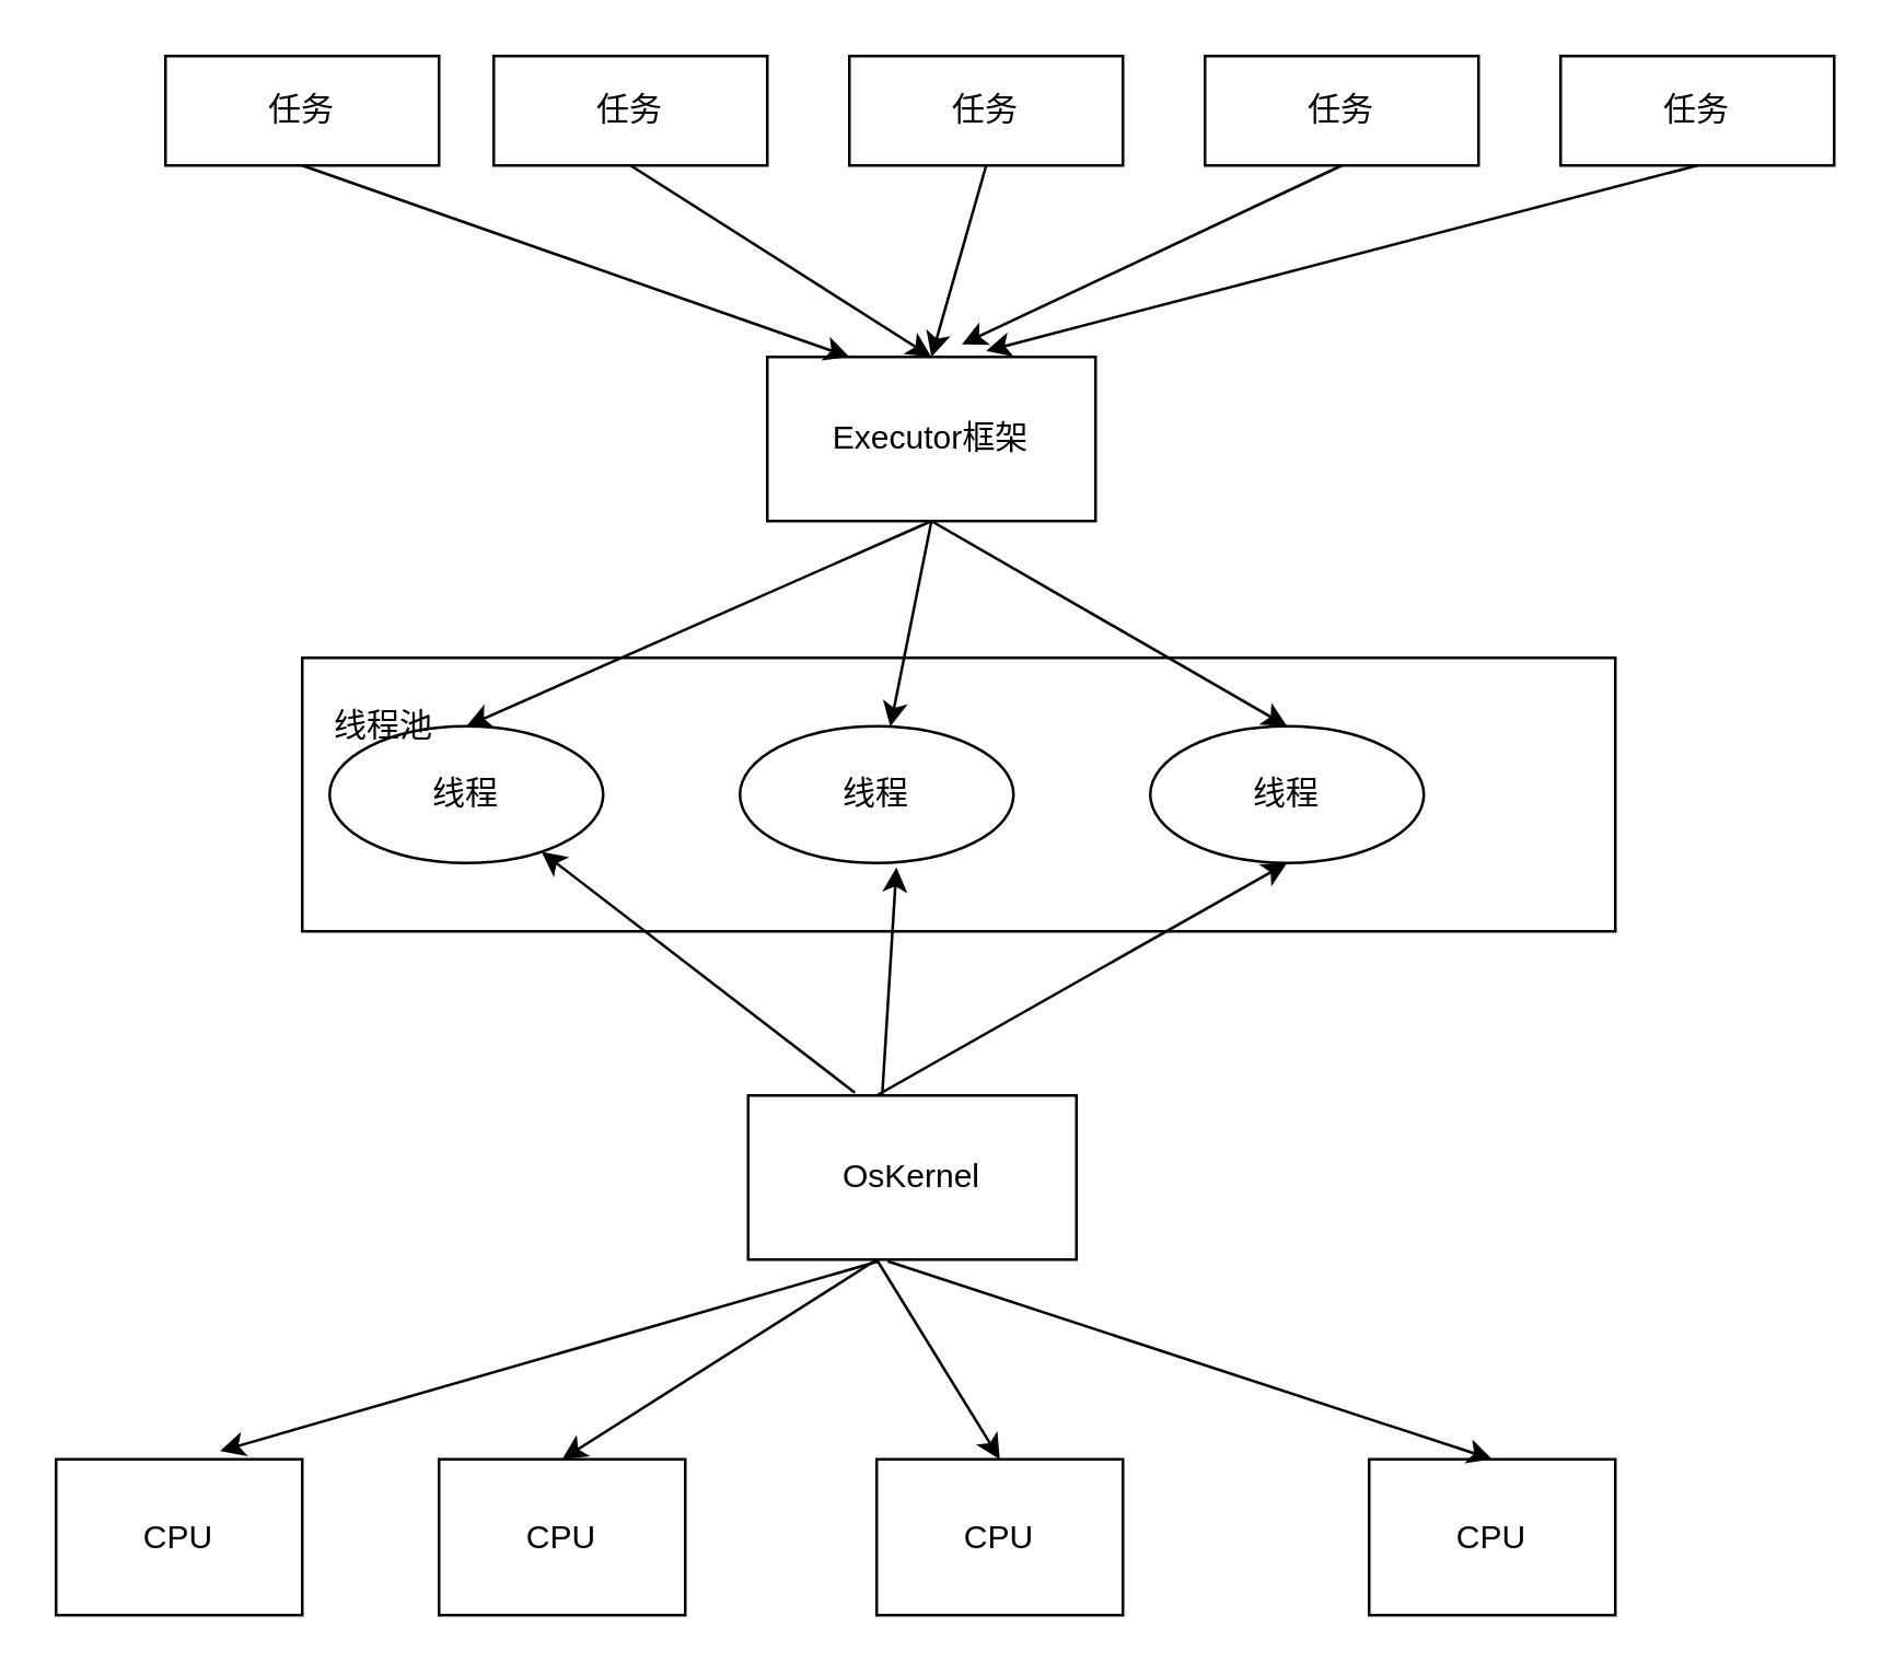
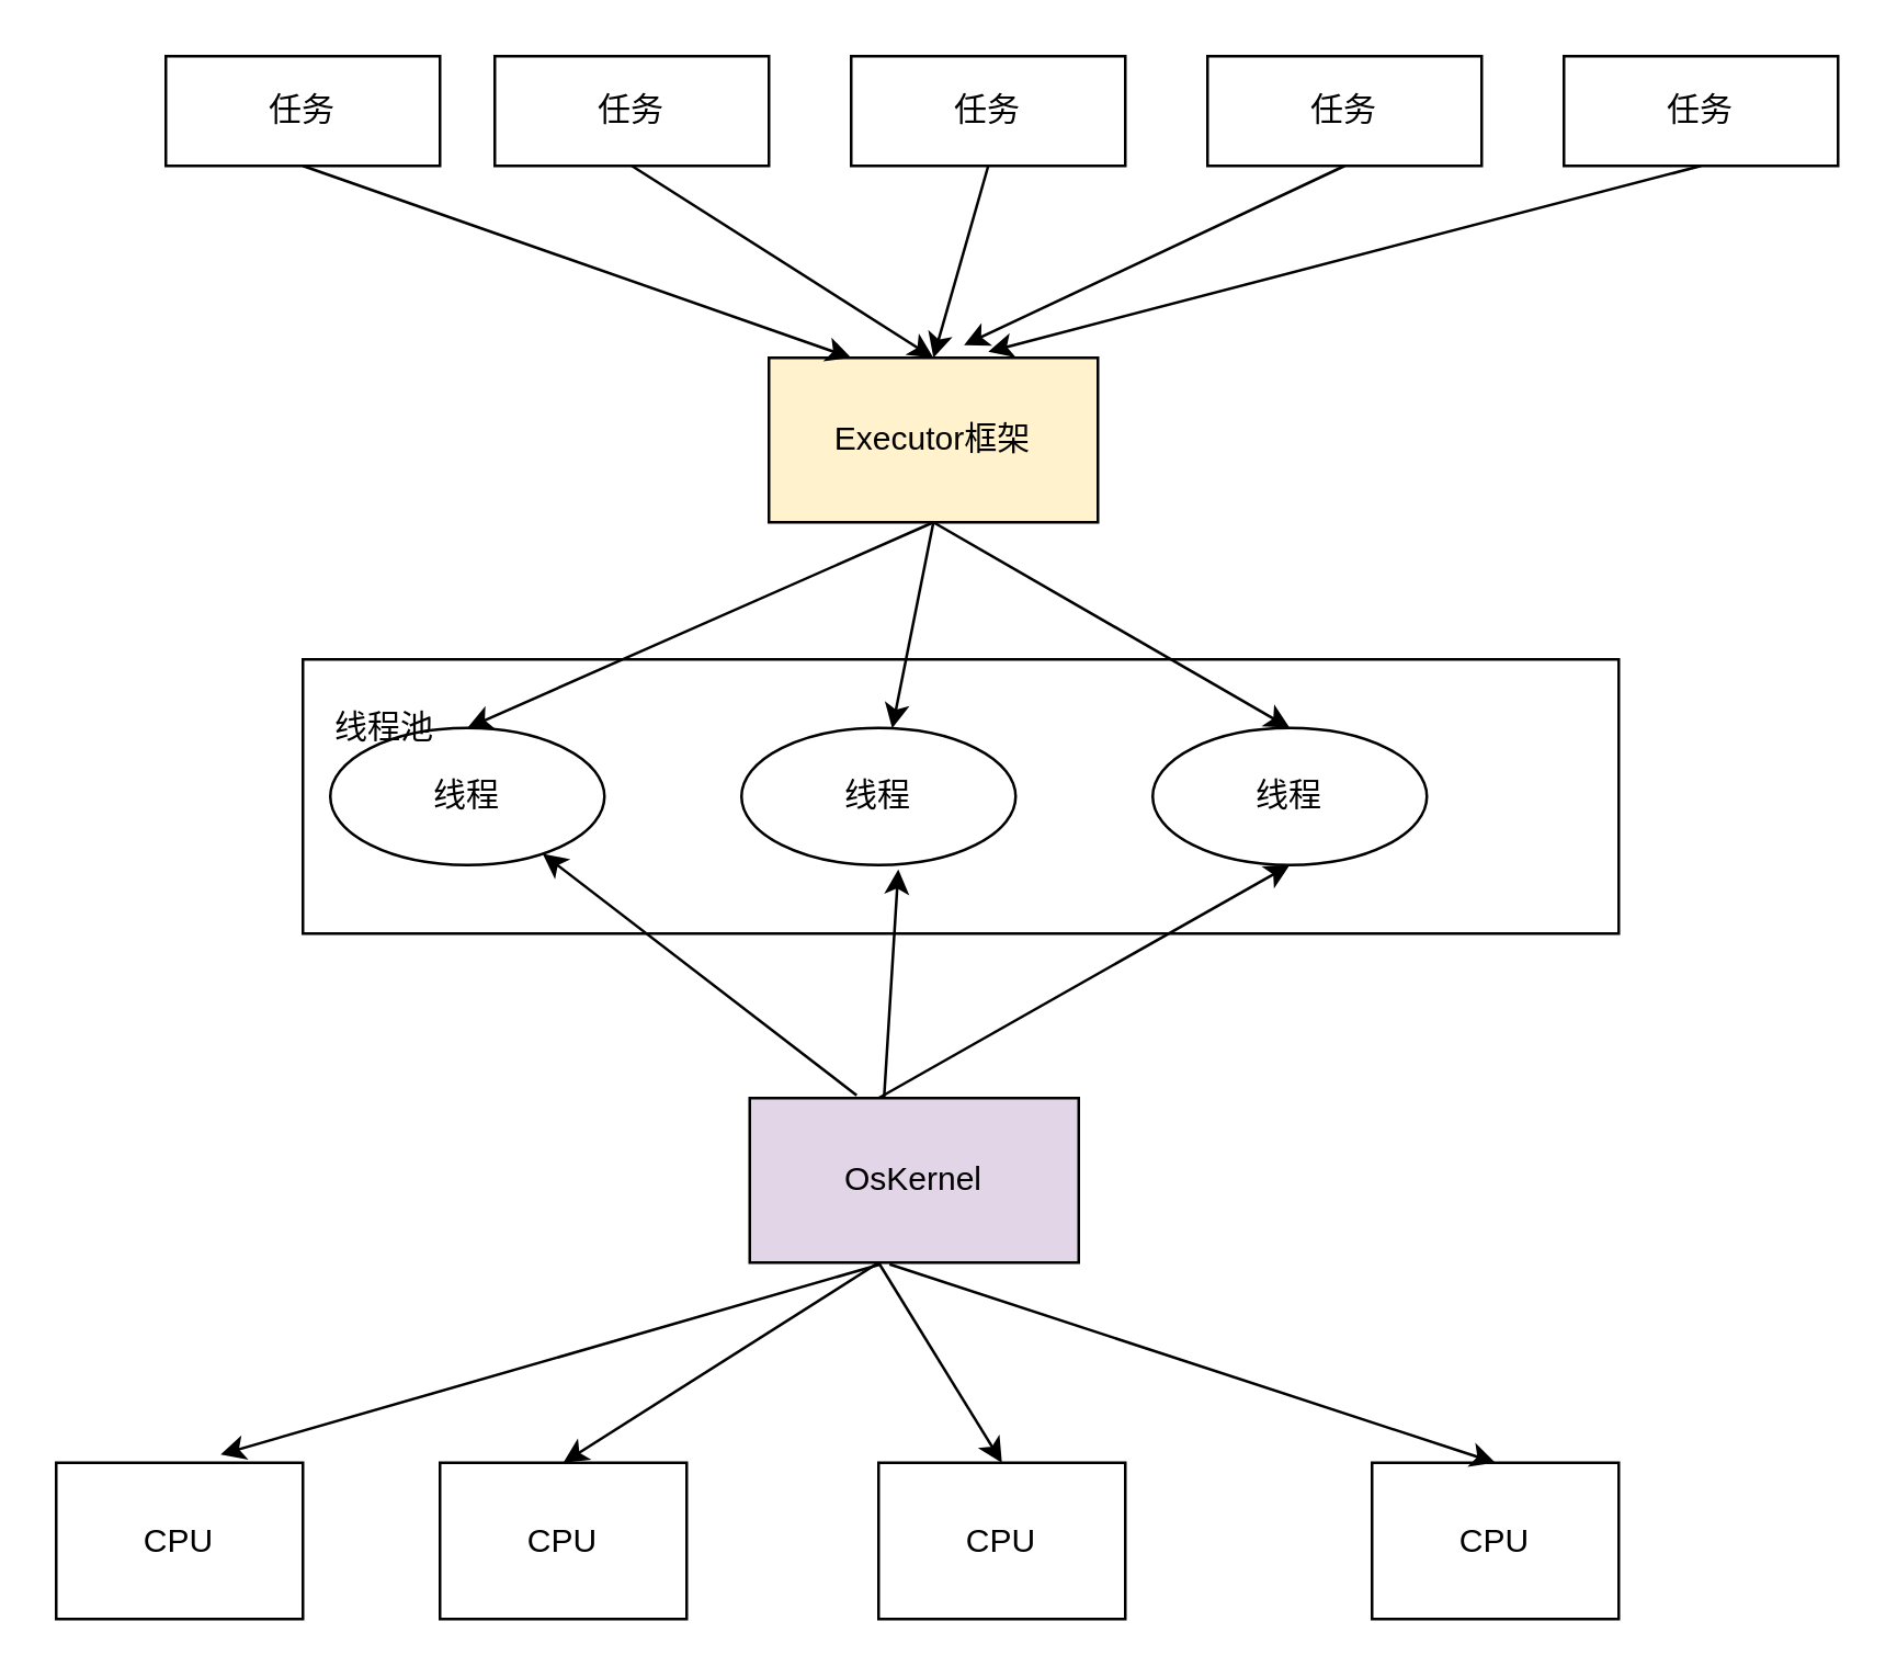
  <mxCell id="0" />
  <mxCell id="1" parent="0" />
  <mxCell id="2" value="任务" style="rounded=0;whiteSpace=wrap;html=1;" vertex="1" parent="1"><mxGeometry x="60" y="20" width="100" height="40" as="geometry" /></mxCell>
  <mxCell id="3" value="任务" style="rounded=0;whiteSpace=wrap;html=1;" vertex="1" parent="1"><mxGeometry x="180" y="20" width="100" height="40" as="geometry" /></mxCell>
  <mxCell id="4" value="任务" style="rounded=0;whiteSpace=wrap;html=1;" vertex="1" parent="1"><mxGeometry x="310" y="20" width="100" height="40" as="geometry" /></mxCell>
  <mxCell id="5" value="任务" style="rounded=0;whiteSpace=wrap;html=1;" vertex="1" parent="1"><mxGeometry x="440" y="20" width="100" height="40" as="geometry" /></mxCell>
  <mxCell id="6" value="任务" style="rounded=0;whiteSpace=wrap;html=1;" vertex="1" parent="1"><mxGeometry x="570" y="20" width="100" height="40" as="geometry" /></mxCell>
- <mxCell id="7" value="Executor框架" style="rounded=0;whiteSpace=wrap;html=1;" vertex="1" parent="1"><mxGeometry x="280" y="130" width="120" height="60" as="geometry" /></mxCell>
+ <mxCell id="7" value="Executor框架" style="rounded=0;whiteSpace=wrap;html=1;fillColor=#fff2cc;" vertex="1" parent="1"><mxGeometry x="280" y="130" width="120" height="60" as="geometry" /></mxCell>
  <mxCell id="8" value="" style="endArrow=classic;html=1;exitX=0.5;exitY=1;exitDx=0;exitDy=0;entryX=0.25;entryY=0;entryDx=0;entryDy=0;" edge="1" parent="1" source="2" target="7"><mxGeometry width="50" height="50" relative="1" as="geometry"><mxPoint x="60" y="260" as="sourcePoint" /><mxPoint x="110" y="210" as="targetPoint" /></mxGeometry></mxCell>
  <mxCell id="9" value="" style="endArrow=classic;html=1;exitX=0.5;exitY=1;exitDx=0;exitDy=0;entryX=0.5;entryY=0;entryDx=0;entryDy=0;" edge="1" parent="1" source="3" target="7"><mxGeometry width="50" height="50" relative="1" as="geometry"><mxPoint x="140" y="50" as="sourcePoint" /><mxPoint x="340" y="120" as="targetPoint" /></mxGeometry></mxCell>
  <mxCell id="10" value="" style="endArrow=classic;html=1;exitX=0.5;exitY=1;exitDx=0;exitDy=0;" edge="1" parent="1" source="4"><mxGeometry width="50" height="50" relative="1" as="geometry"><mxPoint x="130" y="80" as="sourcePoint" /><mxPoint x="340" y="130" as="targetPoint" /></mxGeometry></mxCell>
  <mxCell id="11" value="" style="endArrow=classic;html=1;exitX=0.5;exitY=1;exitDx=0;exitDy=0;entryX=0.593;entryY=-0.077;entryDx=0;entryDy=0;entryPerimeter=0;" edge="1" parent="1" source="5" target="7"><mxGeometry width="50" height="50" relative="1" as="geometry"><mxPoint x="370" y="70" as="sourcePoint" /><mxPoint x="350" y="140" as="targetPoint" /></mxGeometry></mxCell>
  <mxCell id="12" value="" style="endArrow=classic;html=1;exitX=0.5;exitY=1;exitDx=0;exitDy=0;entryX=0.667;entryY=-0.037;entryDx=0;entryDy=0;entryPerimeter=0;" edge="1" parent="1" source="6" target="7"><mxGeometry width="50" height="50" relative="1" as="geometry"><mxPoint x="380" y="80" as="sourcePoint" /><mxPoint x="360" y="150" as="targetPoint" /></mxGeometry></mxCell>
  <mxCell id="13" value="" style="rounded=0;whiteSpace=wrap;html=1;" vertex="1" parent="1"><mxGeometry x="110" y="240" width="480" height="100" as="geometry" /></mxCell>
  <mxCell id="14" value="线程" style="ellipse;whiteSpace=wrap;html=1;" vertex="1" parent="1"><mxGeometry x="120" y="265" width="100" height="50" as="geometry" /></mxCell>
  <mxCell id="15" value="线程" style="ellipse;whiteSpace=wrap;html=1;" vertex="1" parent="1"><mxGeometry x="270" y="265" width="100" height="50" as="geometry" /></mxCell>
  <mxCell id="16" value="线程" style="ellipse;whiteSpace=wrap;html=1;" vertex="1" parent="1"><mxGeometry x="420" y="265" width="100" height="50" as="geometry" /></mxCell>
  <mxCell id="17" value="线程池" style="text;html=1;strokeColor=none;fillColor=none;align=center;verticalAlign=middle;whiteSpace=wrap;rounded=0;" vertex="1" parent="1"><mxGeometry x="120" y="255" width="40" height="20" as="geometry" /></mxCell>
  <mxCell id="18" value="" style="endArrow=classic;html=1;exitX=0.5;exitY=1;exitDx=0;exitDy=0;" edge="1" parent="1" source="7" target="15"><mxGeometry width="50" height="50" relative="1" as="geometry"><mxPoint x="170" y="220" as="sourcePoint" /><mxPoint x="220" y="170" as="targetPoint" /></mxGeometry></mxCell>
  <mxCell id="19" value="" style="endArrow=classic;html=1;exitX=0.5;exitY=1;exitDx=0;exitDy=0;entryX=0.5;entryY=0;entryDx=0;entryDy=0;" edge="1" parent="1" source="7" target="14"><mxGeometry width="50" height="50" relative="1" as="geometry"><mxPoint x="350" y="200" as="sourcePoint" /><mxPoint x="334.975" y="275.124" as="targetPoint" /></mxGeometry></mxCell>
  <mxCell id="20" value="" style="endArrow=classic;html=1;entryX=0.5;entryY=0;entryDx=0;entryDy=0;exitX=0.5;exitY=1;exitDx=0;exitDy=0;" edge="1" parent="1" source="7" target="16"><mxGeometry width="50" height="50" relative="1" as="geometry"><mxPoint x="360" y="210" as="sourcePoint" /><mxPoint x="344.975" y="285.124" as="targetPoint" /></mxGeometry></mxCell>
- <mxCell id="21" value="OsKernel" style="rounded=0;whiteSpace=wrap;html=1;" vertex="1" parent="1"><mxGeometry x="273" y="400" width="120" height="60" as="geometry" /></mxCell>
+ <mxCell id="21" value="OsKernel" style="rounded=0;whiteSpace=wrap;html=1;fillColor=#e1d5e7;" vertex="1" parent="1"><mxGeometry x="273" y="400" width="120" height="60" as="geometry" /></mxCell>
  <mxCell id="22" value="" style="endArrow=classic;html=1;exitX=0.325;exitY=-0.017;exitDx=0;exitDy=0;exitPerimeter=0;" edge="1" parent="1" source="21" target="14"><mxGeometry width="50" height="50" relative="1" as="geometry"><mxPoint x="170" y="400" as="sourcePoint" /><mxPoint x="220" y="350" as="targetPoint" /></mxGeometry></mxCell>
  <mxCell id="23" value="" style="endArrow=classic;html=1;entryX=0.572;entryY=1.032;entryDx=0;entryDy=0;entryPerimeter=0;" edge="1" parent="1" target="15"><mxGeometry width="50" height="50" relative="1" as="geometry"><mxPoint x="322" y="400" as="sourcePoint" /><mxPoint x="207.467" y="320.89" as="targetPoint" /></mxGeometry></mxCell>
  <mxCell id="24" value="" style="endArrow=classic;html=1;entryX=0.5;entryY=1;entryDx=0;entryDy=0;" edge="1" parent="1" target="16"><mxGeometry width="50" height="50" relative="1" as="geometry"><mxPoint x="320" y="400" as="sourcePoint" /><mxPoint x="217.467" y="330.89" as="targetPoint" /></mxGeometry></mxCell>
  <mxCell id="25" value="CPU" style="rounded=0;whiteSpace=wrap;html=1;" vertex="1" parent="1"><mxGeometry x="20" y="533" width="90" height="57" as="geometry" /></mxCell>
  <mxCell id="26" value="CPU" style="rounded=0;whiteSpace=wrap;html=1;" vertex="1" parent="1"><mxGeometry x="160" y="533" width="90" height="57" as="geometry" /></mxCell>
  <mxCell id="27" value="CPU" style="rounded=0;whiteSpace=wrap;html=1;" vertex="1" parent="1"><mxGeometry x="320" y="533" width="90" height="57" as="geometry" /></mxCell>
  <mxCell id="28" value="CPU" style="rounded=0;whiteSpace=wrap;html=1;" vertex="1" parent="1"><mxGeometry x="500" y="533" width="90" height="57" as="geometry" /></mxCell>
  <mxCell id="29" value="" style="endArrow=classic;html=1;exitX=0.398;exitY=1.01;exitDx=0;exitDy=0;exitPerimeter=0;" edge="1" parent="1" source="21"><mxGeometry width="50" height="50" relative="1" as="geometry"><mxPoint x="90" y="510" as="sourcePoint" /><mxPoint x="80" y="530" as="targetPoint" /></mxGeometry></mxCell>
  <mxCell id="30" value="" style="endArrow=classic;html=1;entryX=0.5;entryY=0;entryDx=0;entryDy=0;" edge="1" parent="1" target="26"><mxGeometry width="50" height="50" relative="1" as="geometry"><mxPoint x="320" y="460" as="sourcePoint" /><mxPoint x="90" y="540" as="targetPoint" /></mxGeometry></mxCell>
  <mxCell id="31" value="" style="endArrow=classic;html=1;entryX=0.5;entryY=0;entryDx=0;entryDy=0;" edge="1" parent="1" target="27"><mxGeometry width="50" height="50" relative="1" as="geometry"><mxPoint x="320" y="460" as="sourcePoint" /><mxPoint x="100" y="550" as="targetPoint" /></mxGeometry></mxCell>
  <mxCell id="32" value="" style="endArrow=classic;html=1;exitX=0.425;exitY=1.01;exitDx=0;exitDy=0;exitPerimeter=0;entryX=0.5;entryY=0;entryDx=0;entryDy=0;" edge="1" parent="1" source="21" target="28"><mxGeometry width="50" height="50" relative="1" as="geometry"><mxPoint x="350.76" y="490.6" as="sourcePoint" /><mxPoint x="110" y="560" as="targetPoint" /></mxGeometry></mxCell>
